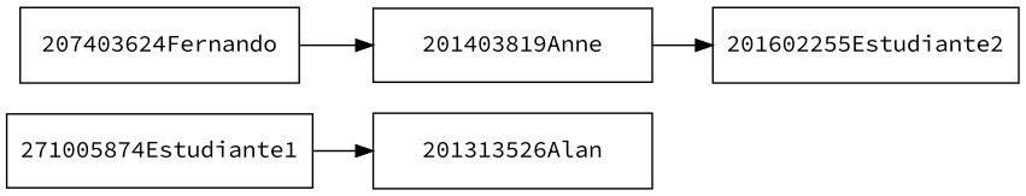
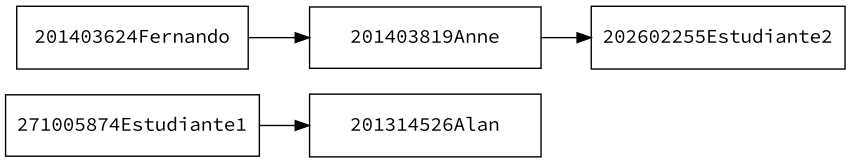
  digraph {
    fontname="Source Code Pro"
    rankdir=LR
    node [fontname="Source Code Pro" shape=record]
    edge [fontname="Source Code Pro"]
    n1 [height=0.6 label="271005874Estudiante1" width=2.3]
-   "201313526Alan" [height=0.6 width=2.3]
-   "201403624Fernando" [height=0.6 width=2.3 label="207403624Fernando"]
+   "201313526Alan" [height=0.6 width=2.3 label="201314526Alan"]
+   "201403624Fernando" [height=0.6 width=2.3]
    "201403819Anne" [height=0.6 width=2.3]
-   "201602255Estudiante2" [height=0.6 width=2.3]
+   "201602255Estudiante2" [height=0.6 width=2.3 label="202602255Estudiante2"]
    n1 -> "201313526Alan"
    "201403624Fernando" -> "201403819Anne"
    "201403819Anne" -> "201602255Estudiante2"
  }
